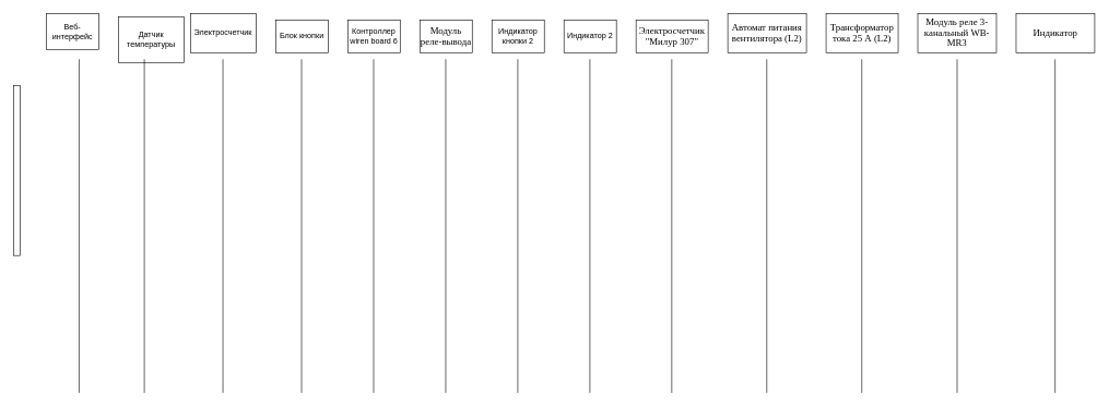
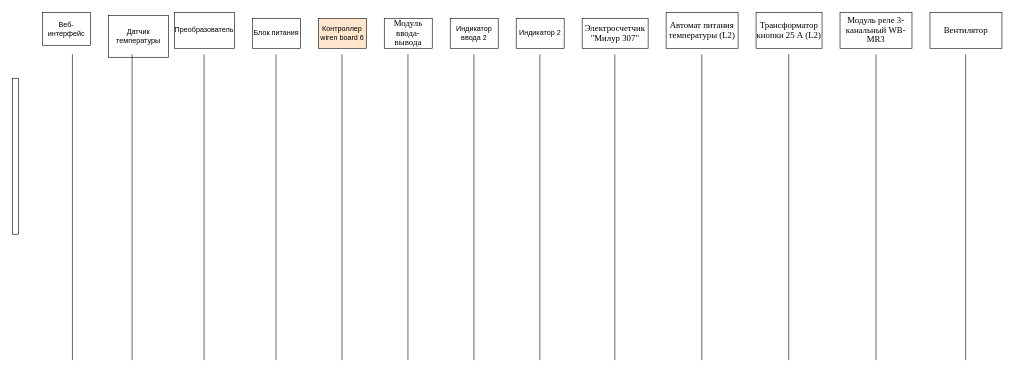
  <mxCell id="0" />
  <mxCell id="1" parent="0" />
  <mxCell id="2" value="Датчик температуры" style="rounded=0;whiteSpace=wrap;html=1;" vertex="1" parent="1"><mxGeometry x="180" y="25" width="100" height="70" as="geometry" /></mxCell>
- <mxCell id="3" value="Электросчетчик" style="rounded=0;whiteSpace=wrap;html=1;" vertex="1" parent="1"><mxGeometry x="290" y="20" width="100" height="60" as="geometry" /></mxCell>
- <mxCell id="4" value="Блок кнопки" style="rounded=0;whiteSpace=wrap;html=1;" vertex="1" parent="1"><mxGeometry x="420" y="30" width="80" height="50" as="geometry" /></mxCell>
- <mxCell id="5" value="Контроллер wiren board 6" style="rounded=0;whiteSpace=wrap;html=1;" vertex="1" parent="1"><mxGeometry x="530" y="30" width="80" height="50" as="geometry" /></mxCell>
- <mxCell id="6" value="&lt;span style=&quot;font-size: 11pt ; line-height: 107% ; font-family: &amp;#34;times new roman&amp;#34; , serif&quot;&gt;Модуль реле-вывода&lt;/span&gt;" style="rounded=0;whiteSpace=wrap;html=1;" vertex="1" parent="1"><mxGeometry x="640" y="30" width="80" height="50" as="geometry" /></mxCell>
- <mxCell id="7" value="Индикатор кнопки 2" style="rounded=0;whiteSpace=wrap;html=1;" vertex="1" parent="1"><mxGeometry x="750" y="30" width="80" height="50" as="geometry" /></mxCell>
+ <mxCell id="3" value="Преобразователь" style="rounded=0;whiteSpace=wrap;html=1;" vertex="1" parent="1"><mxGeometry x="290" y="20" width="100" height="60" as="geometry" /></mxCell>
+ <mxCell id="4" value="Блок питания" style="rounded=0;whiteSpace=wrap;html=1;" vertex="1" parent="1"><mxGeometry x="420" y="30" width="80" height="50" as="geometry" /></mxCell>
+ <mxCell id="5" value="Контроллер wiren board 6" style="rounded=0;whiteSpace=wrap;html=1;fillColor=#ffe6cc;" vertex="1" parent="1"><mxGeometry x="530" y="30" width="80" height="50" as="geometry" /></mxCell>
+ <mxCell id="6" value="&lt;span style=&quot;font-size: 11pt ; line-height: 107% ; font-family: &amp;#34;times new roman&amp;#34; , serif&quot;&gt;Модуль ввода-вывода&lt;/span&gt;" style="rounded=0;whiteSpace=wrap;html=1;" vertex="1" parent="1"><mxGeometry x="640" y="30" width="80" height="50" as="geometry" /></mxCell>
+ <mxCell id="7" value="Индикатор ввода 2" style="rounded=0;whiteSpace=wrap;html=1;" vertex="1" parent="1"><mxGeometry x="750" y="30" width="80" height="50" as="geometry" /></mxCell>
  <mxCell id="8" value="Индикатор 2" style="rounded=0;whiteSpace=wrap;html=1;" vertex="1" parent="1"><mxGeometry x="860" y="30" width="80" height="50" as="geometry" /></mxCell>
  <mxCell id="9" value="&lt;span style=&quot;font-size: 11pt ; line-height: 107% ; font-family: &amp;#34;times new roman&amp;#34; , serif&quot;&gt;Электросчетчик &quot;Милур 307&quot;&lt;/span&gt;" style="rounded=0;whiteSpace=wrap;html=1;" vertex="1" parent="1"><mxGeometry x="970" y="30" width="110" height="50" as="geometry" /></mxCell>
- <mxCell id="10" value="&lt;span style=&quot;font-size: 11pt ; line-height: 107% ; font-family: &amp;#34;times new roman&amp;#34; , serif&quot;&gt;Автомат питания вентилятора (L2)&lt;/span&gt;" style="rounded=0;whiteSpace=wrap;html=1;" vertex="1" parent="1"><mxGeometry x="1110" y="20" width="120" height="60" as="geometry" /></mxCell>
- <mxCell id="11" value="&lt;span style=&quot;font-size: 11pt ; line-height: 107% ; font-family: &amp;#34;times new roman&amp;#34; , serif&quot;&gt;Трансформатор тока 25 А (L2)&lt;/span&gt;" style="rounded=0;whiteSpace=wrap;html=1;" vertex="1" parent="1"><mxGeometry x="1260" y="20" width="110" height="60" as="geometry" /></mxCell>
+ <mxCell id="10" value="&lt;span style=&quot;font-size: 11pt ; line-height: 107% ; font-family: &amp;#34;times new roman&amp;#34; , serif&quot;&gt;Автомат питания температуры (L2)&lt;/span&gt;" style="rounded=0;whiteSpace=wrap;html=1;" vertex="1" parent="1"><mxGeometry x="1110" y="20" width="120" height="60" as="geometry" /></mxCell>
+ <mxCell id="11" value="&lt;span style=&quot;font-size: 11pt ; line-height: 107% ; font-family: &amp;#34;times new roman&amp;#34; , serif&quot;&gt;Трансформатор кнопки 25 А (L2)&lt;/span&gt;" style="rounded=0;whiteSpace=wrap;html=1;" vertex="1" parent="1"><mxGeometry x="1260" y="20" width="110" height="60" as="geometry" /></mxCell>
  <mxCell id="12" value="&lt;span style=&quot;font-size: 11pt ; line-height: 107% ; font-family: &amp;#34;times new roman&amp;#34; , serif&quot;&gt;Модуль реле 3-канальный WB-MR3&lt;/span&gt;" style="rounded=0;whiteSpace=wrap;html=1;" vertex="1" parent="1"><mxGeometry x="1400" y="20" width="120" height="60" as="geometry" /></mxCell>
- <mxCell id="13" value="&lt;span style=&quot;font-size: 11pt ; line-height: 107% ; font-family: &amp;#34;times new roman&amp;#34; , serif&quot;&gt;Индикатор&lt;/span&gt;" style="rounded=0;whiteSpace=wrap;html=1;" vertex="1" parent="1"><mxGeometry x="1550" y="20" width="120" height="60" as="geometry" /></mxCell>
+ <mxCell id="13" value="&lt;span style=&quot;font-size: 11pt ; line-height: 107% ; font-family: &amp;#34;times new roman&amp;#34; , serif&quot;&gt;Вентилятор&lt;/span&gt;" style="rounded=0;whiteSpace=wrap;html=1;" vertex="1" parent="1"><mxGeometry x="1550" y="20" width="120" height="60" as="geometry" /></mxCell>
  <mxCell id="14" value="Веб-интерфейс" style="rounded=0;whiteSpace=wrap;html=1;" vertex="1" parent="1"><mxGeometry x="70" y="20" width="80" height="55" as="geometry" /></mxCell>
  <mxCell id="15" value="" style="rounded=0;whiteSpace=wrap;html=1;" vertex="1" parent="1"><mxGeometry y="130" width="10" height="260" as="geometry" x="20" /></mxCell>
  <mxCell id="16" value="" style="endArrow=none;html=1;" edge="1" parent="1"><mxGeometry width="50" height="50" relative="1" as="geometry"><mxPoint x="120" y="600" as="sourcePoint" /><mxPoint x="120" y="90" as="targetPoint" /></mxGeometry></mxCell>
  <mxCell id="17" value="" style="endArrow=none;html=1;" edge="1" parent="1"><mxGeometry width="50" height="50" relative="1" as="geometry"><mxPoint x="219.5" y="600" as="sourcePoint" /><mxPoint x="219.5" y="90" as="targetPoint" /></mxGeometry></mxCell>
  <mxCell id="18" value="" style="endArrow=none;html=1;" edge="1" parent="1"><mxGeometry width="50" height="50" relative="1" as="geometry"><mxPoint x="339.5" y="600" as="sourcePoint" /><mxPoint x="339.5" y="90" as="targetPoint" /></mxGeometry></mxCell>
  <mxCell id="19" value="" style="endArrow=none;html=1;" edge="1" parent="1"><mxGeometry width="50" height="50" relative="1" as="geometry"><mxPoint x="459.5" y="600" as="sourcePoint" /><mxPoint x="459.5" y="90" as="targetPoint" /></mxGeometry></mxCell>
  <mxCell id="20" value="" style="endArrow=none;html=1;" edge="1" parent="1"><mxGeometry width="50" height="50" relative="1" as="geometry"><mxPoint x="569.5" y="600" as="sourcePoint" /><mxPoint x="569.5" y="90" as="targetPoint" /></mxGeometry></mxCell>
  <mxCell id="21" value="" style="endArrow=none;html=1;" edge="1" parent="1"><mxGeometry width="50" height="50" relative="1" as="geometry"><mxPoint x="679.5" y="600" as="sourcePoint" /><mxPoint x="679.5" y="90" as="targetPoint" /></mxGeometry></mxCell>
  <mxCell id="22" value="" style="endArrow=none;html=1;" edge="1" parent="1"><mxGeometry width="50" height="50" relative="1" as="geometry"><mxPoint x="789.5" y="600" as="sourcePoint" /><mxPoint x="789.5" y="90" as="targetPoint" /></mxGeometry></mxCell>
  <mxCell id="23" value="" style="endArrow=none;html=1;" edge="1" parent="1"><mxGeometry width="50" height="50" relative="1" as="geometry"><mxPoint x="899.5" y="600" as="sourcePoint" /><mxPoint x="899.5" y="90" as="targetPoint" /></mxGeometry></mxCell>
  <mxCell id="24" value="" style="endArrow=none;html=1;" edge="1" parent="1"><mxGeometry width="50" height="50" relative="1" as="geometry"><mxPoint x="1024.5" y="600" as="sourcePoint" /><mxPoint x="1024.5" y="90" as="targetPoint" /></mxGeometry></mxCell>
  <mxCell id="25" value="" style="endArrow=none;html=1;" edge="1" parent="1"><mxGeometry width="50" height="50" relative="1" as="geometry"><mxPoint x="1169.5" y="600" as="sourcePoint" /><mxPoint x="1169.5" y="90" as="targetPoint" /></mxGeometry></mxCell>
  <mxCell id="26" value="" style="endArrow=none;html=1;" edge="1" parent="1"><mxGeometry width="50" height="50" relative="1" as="geometry"><mxPoint x="1314.5" y="600" as="sourcePoint" /><mxPoint x="1314.5" y="90" as="targetPoint" /></mxGeometry></mxCell>
  <mxCell id="27" value="" style="endArrow=none;html=1;" edge="1" parent="1"><mxGeometry width="50" height="50" relative="1" as="geometry"><mxPoint x="1460" y="600" as="sourcePoint" /><mxPoint x="1460" y="90" as="targetPoint" /></mxGeometry></mxCell>
  <mxCell id="28" value="" style="endArrow=none;html=1;" edge="1" parent="1"><mxGeometry width="50" height="50" relative="1" as="geometry"><mxPoint x="1609.5" y="600" as="sourcePoint" /><mxPoint x="1609.5" y="90" as="targetPoint" /></mxGeometry></mxCell>
